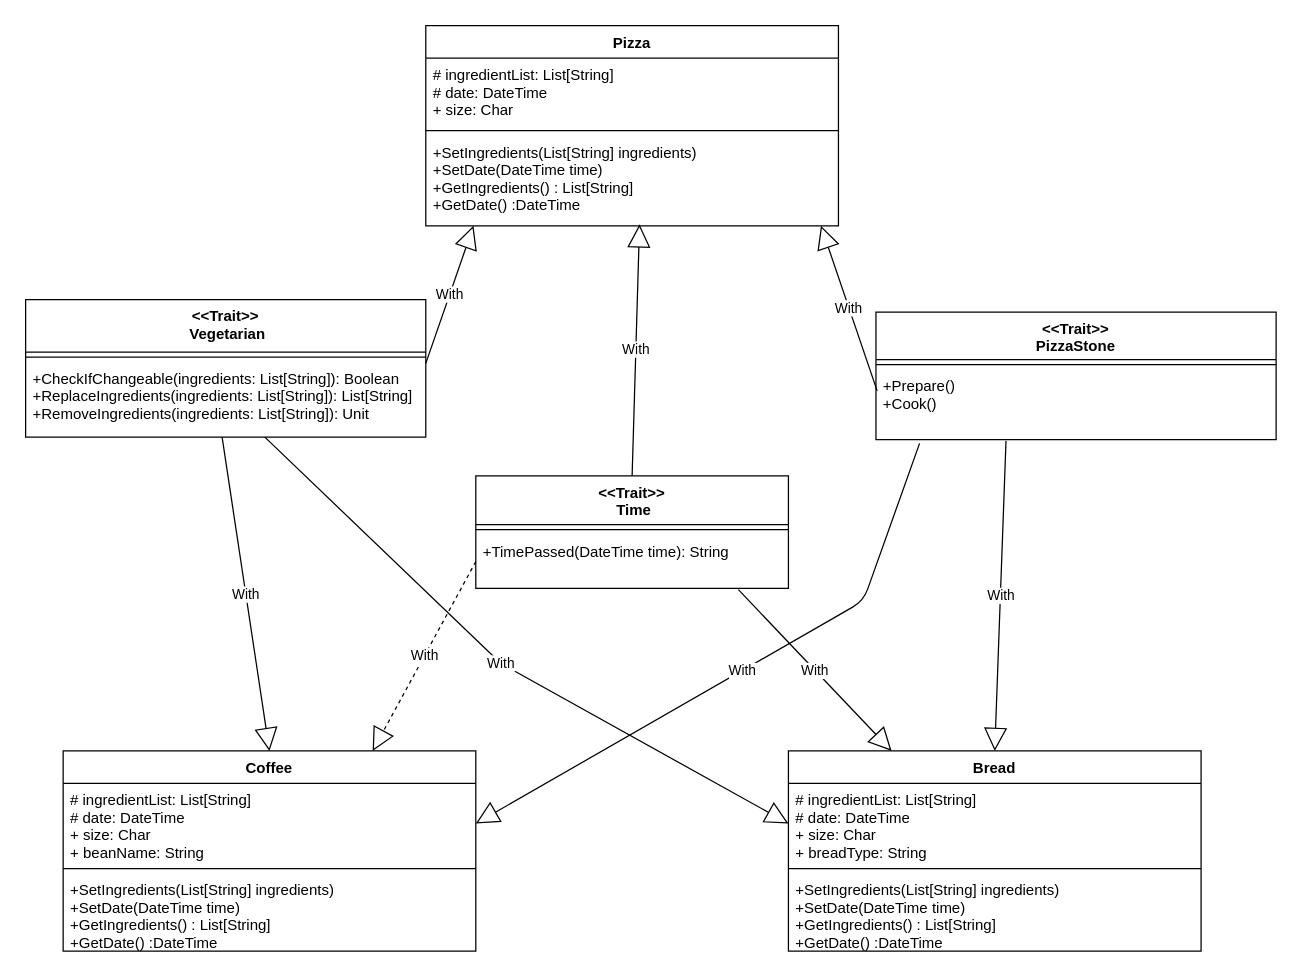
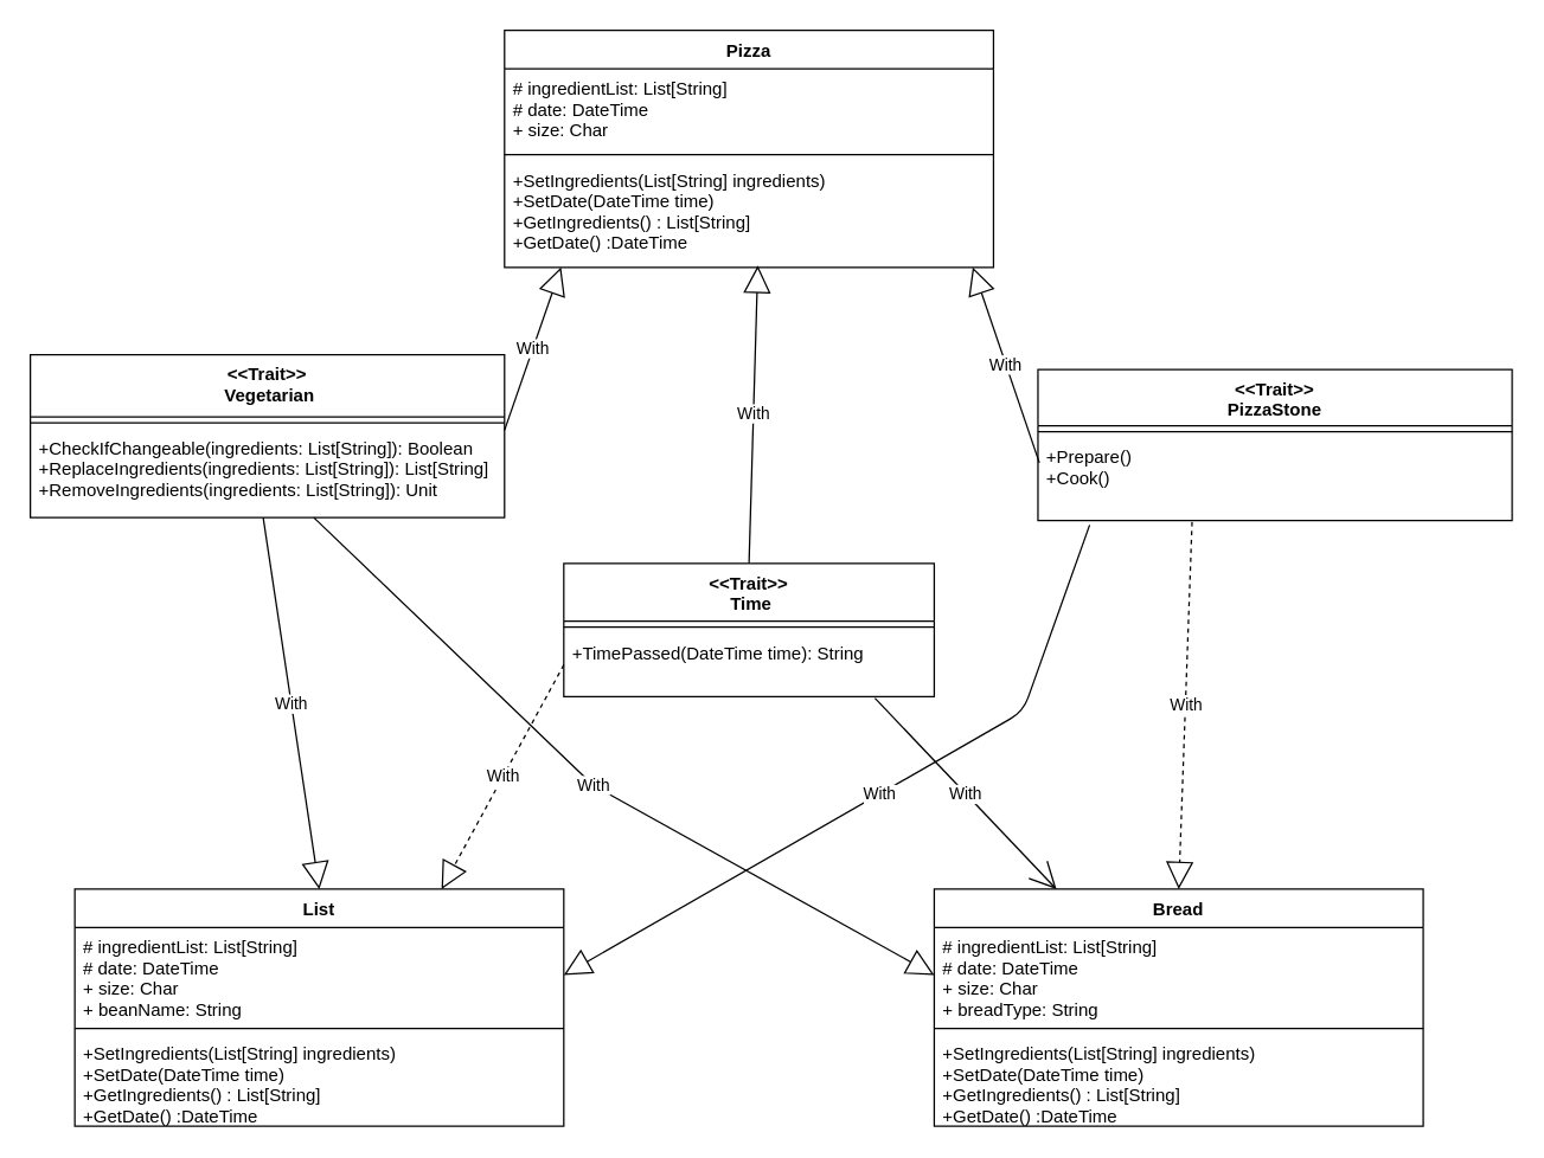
  <mxCell id="0" />
  <mxCell id="1" parent="0" />
  <mxCell id="2" value="With" style="endArrow=block;endSize=16;endFill=0;html=1;entryX=0.055;entryY=1.017;entryDx=0;entryDy=0;entryPerimeter=0;exitX=1;exitY=0.017;exitDx=0;exitDy=0;exitPerimeter=0;" parent="1" source="7" edge="1"><mxGeometry width="160" relative="1" as="geometry"><mxPoint x="347.5" y="299" as="sourcePoint" /><mxPoint x="378.15" y="180.054" as="targetPoint" /></mxGeometry></mxCell>
  <mxCell id="3" value="With" style="endArrow=block;endSize=16;endFill=0;html=1;exitX=0.5;exitY=0;exitDx=0;exitDy=0;entryX=0.518;entryY=0.984;entryDx=0;entryDy=0;entryPerimeter=0;" parent="1" source="8" edge="1" target="17"><mxGeometry width="160" relative="1" as="geometry"><mxPoint x="599.36" y="407.56" as="sourcePoint" /><mxPoint x="474.84" y="179.992" as="targetPoint" /></mxGeometry></mxCell>
  <mxCell id="4" value="With" style="endArrow=block;endSize=16;endFill=0;html=1;entryX=0.897;entryY=1.016;entryDx=0;entryDy=0;exitX=0.003;exitY=0.304;exitDx=0;exitDy=0;exitPerimeter=0;entryPerimeter=0;" parent="1" source="13" edge="1"><mxGeometry width="160" relative="1" as="geometry"><mxPoint x="732.5" y="299" as="sourcePoint" /><mxPoint x="656.01" y="179.992" as="targetPoint" /></mxGeometry></mxCell>
  <mxCell id="5" value="&lt;&lt;Trait&gt;&gt;&#10; Vegetarian" style="swimlane;fontStyle=1;align=center;verticalAlign=top;childLayout=stackLayout;horizontal=1;startSize=42;horizontalStack=0;resizeParent=1;resizeParentMax=0;resizeLast=0;collapsible=1;marginBottom=0;" parent="1" vertex="1"><mxGeometry x="20" y="239" width="320" height="110" as="geometry" /></mxCell>
  <mxCell id="6" value="" style="line;strokeWidth=1;fillColor=none;align=left;verticalAlign=middle;spacingTop=-1;spacingLeft=3;spacingRight=3;rotatable=0;labelPosition=right;points=[];portConstraint=eastwest;" parent="5" vertex="1"><mxGeometry y="42" width="320" height="8" as="geometry" /></mxCell>
  <mxCell id="7" value="+CheckIfChangeable(ingredients: List[String]): Boolean&#10;+ReplaceIngredients(ingredients: List[String]): List[String]&#10;+RemoveIngredients(ingredients: List[String]): Unit" style="text;strokeColor=none;fillColor=none;align=left;verticalAlign=top;spacingLeft=4;spacingRight=4;overflow=hidden;rotatable=0;points=[[0,0.5],[1,0.5]];portConstraint=eastwest;" parent="5" vertex="1"><mxGeometry y="50" width="320" height="60" as="geometry" /></mxCell>
  <mxCell id="8" value="&lt;&lt;Trait&gt;&gt;&#10; Time" style="swimlane;fontStyle=1;align=center;verticalAlign=top;childLayout=stackLayout;horizontal=1;startSize=39;horizontalStack=0;resizeParent=1;resizeParentMax=0;resizeLast=0;collapsible=1;marginBottom=0;" parent="1" vertex="1"><mxGeometry x="380" y="380" width="250" height="90" as="geometry" /></mxCell>
  <mxCell id="9" value="" style="line;strokeWidth=1;fillColor=none;align=left;verticalAlign=middle;spacingTop=-1;spacingLeft=3;spacingRight=3;rotatable=0;labelPosition=right;points=[];portConstraint=eastwest;" parent="8" vertex="1"><mxGeometry y="39" width="250" height="8" as="geometry" /></mxCell>
  <mxCell id="10" value="+TimePassed(DateTime time): String" style="text;strokeColor=none;fillColor=none;align=left;verticalAlign=top;spacingLeft=4;spacingRight=4;overflow=hidden;rotatable=0;points=[[0,0.5],[1,0.5]];portConstraint=eastwest;" parent="8" vertex="1"><mxGeometry y="47" width="250" height="43" as="geometry" /></mxCell>
  <mxCell id="11" value="&lt;&lt;Trait&gt;&gt;&#10;PizzaStone" style="swimlane;fontStyle=1;align=center;verticalAlign=top;childLayout=stackLayout;horizontal=1;startSize=38;horizontalStack=0;resizeParent=1;resizeParentMax=0;resizeLast=0;collapsible=1;marginBottom=0;" parent="1" vertex="1"><mxGeometry x="700" y="249" width="320" height="102" as="geometry" /></mxCell>
  <mxCell id="12" value="" style="line;strokeWidth=1;fillColor=none;align=left;verticalAlign=middle;spacingTop=-1;spacingLeft=3;spacingRight=3;rotatable=0;labelPosition=right;points=[];portConstraint=eastwest;" parent="11" vertex="1"><mxGeometry y="38" width="320" height="8" as="geometry" /></mxCell>
  <mxCell id="13" value="+Prepare()&#10;+Cook()" style="text;strokeColor=none;fillColor=none;align=left;verticalAlign=top;spacingLeft=4;spacingRight=4;overflow=hidden;rotatable=0;points=[[0,0.5],[1,0.5]];portConstraint=eastwest;" parent="11" vertex="1"><mxGeometry y="46" width="320" height="56" as="geometry" /></mxCell>
  <mxCell id="14" value="Pizza" style="swimlane;fontStyle=1;align=center;verticalAlign=top;childLayout=stackLayout;horizontal=1;startSize=26;horizontalStack=0;resizeParent=1;resizeParentMax=0;resizeLast=0;collapsible=1;marginBottom=0;" vertex="1" parent="1"><mxGeometry x="340" y="20" width="330" height="160" as="geometry" /></mxCell>
  <mxCell id="15" value="# ingredientList: List[String]&#10;# date: DateTime&#10;+ size: Char" style="text;strokeColor=none;fillColor=none;align=left;verticalAlign=top;spacingLeft=4;spacingRight=4;overflow=hidden;rotatable=0;points=[[0,0.5],[1,0.5]];portConstraint=eastwest;" vertex="1" parent="14"><mxGeometry y="26" width="330" height="54" as="geometry" /></mxCell>
  <mxCell id="16" value="" style="line;strokeWidth=1;fillColor=none;align=left;verticalAlign=middle;spacingTop=-1;spacingLeft=3;spacingRight=3;rotatable=0;labelPosition=right;points=[];portConstraint=eastwest;" vertex="1" parent="14"><mxGeometry y="80" width="330" height="8" as="geometry" /></mxCell>
  <mxCell id="17" value="+SetIngredients(List[String] ingredients)&#10;+SetDate(DateTime time)&#10;+GetIngredients() : List[String]&#10;+GetDate() :DateTime" style="text;strokeColor=none;fillColor=none;align=left;verticalAlign=top;spacingLeft=4;spacingRight=4;overflow=hidden;rotatable=0;points=[[0,0.5],[1,0.5]];portConstraint=eastwest;" vertex="1" parent="14"><mxGeometry y="88" width="330" height="72" as="geometry" /></mxCell>
- <mxCell id="18" value="Coffee" style="swimlane;fontStyle=1;align=center;verticalAlign=top;childLayout=stackLayout;horizontal=1;startSize=26;horizontalStack=0;resizeParent=1;resizeParentMax=0;resizeLast=0;collapsible=1;marginBottom=0;" vertex="1" parent="1"><mxGeometry x="50" y="600" width="330" height="160" as="geometry" /></mxCell>
+ <mxCell id="18" value="List" style="swimlane;fontStyle=1;align=center;verticalAlign=top;childLayout=stackLayout;horizontal=1;startSize=26;horizontalStack=0;resizeParent=1;resizeParentMax=0;resizeLast=0;collapsible=1;marginBottom=0;" vertex="1" parent="1"><mxGeometry x="50" y="600" width="330" height="160" as="geometry" /></mxCell>
  <mxCell id="19" value="# ingredientList: List[String]&#10;# date: DateTime&#10;+ size: Char&#10;+ beanName: String" style="text;strokeColor=none;fillColor=none;align=left;verticalAlign=top;spacingLeft=4;spacingRight=4;overflow=hidden;rotatable=0;points=[[0,0.5],[1,0.5]];portConstraint=eastwest;" vertex="1" parent="18"><mxGeometry y="26" width="330" height="64" as="geometry" /></mxCell>
  <mxCell id="20" value="" style="line;strokeWidth=1;fillColor=none;align=left;verticalAlign=middle;spacingTop=-1;spacingLeft=3;spacingRight=3;rotatable=0;labelPosition=right;points=[];portConstraint=eastwest;" vertex="1" parent="18"><mxGeometry y="90" width="330" height="8" as="geometry" /></mxCell>
  <mxCell id="21" value="+SetIngredients(List[String] ingredients)&#10;+SetDate(DateTime time)&#10;+GetIngredients() : List[String]&#10;+GetDate() :DateTime" style="text;strokeColor=none;fillColor=none;align=left;verticalAlign=top;spacingLeft=4;spacingRight=4;overflow=hidden;rotatable=0;points=[[0,0.5],[1,0.5]];portConstraint=eastwest;" vertex="1" parent="18"><mxGeometry y="98" width="330" height="62" as="geometry" /></mxCell>
  <mxCell id="22" value="Bread" style="swimlane;fontStyle=1;align=center;verticalAlign=top;childLayout=stackLayout;horizontal=1;startSize=26;horizontalStack=0;resizeParent=1;resizeParentMax=0;resizeLast=0;collapsible=1;marginBottom=0;" vertex="1" parent="1"><mxGeometry x="630" y="600" width="330" height="160" as="geometry" /></mxCell>
  <mxCell id="23" value="# ingredientList: List[String]&#10;# date: DateTime&#10;+ size: Char&#10;+ breadType: String " style="text;strokeColor=none;fillColor=none;align=left;verticalAlign=top;spacingLeft=4;spacingRight=4;overflow=hidden;rotatable=0;points=[[0,0.5],[1,0.5]];portConstraint=eastwest;" vertex="1" parent="22"><mxGeometry y="26" width="330" height="64" as="geometry" /></mxCell>
  <mxCell id="24" value="" style="line;strokeWidth=1;fillColor=none;align=left;verticalAlign=middle;spacingTop=-1;spacingLeft=3;spacingRight=3;rotatable=0;labelPosition=right;points=[];portConstraint=eastwest;" vertex="1" parent="22"><mxGeometry y="90" width="330" height="8" as="geometry" /></mxCell>
  <mxCell id="25" value="+SetIngredients(List[String] ingredients)&#10;+SetDate(DateTime time)&#10;+GetIngredients() : List[String]&#10;+GetDate() :DateTime" style="text;strokeColor=none;fillColor=none;align=left;verticalAlign=top;spacingLeft=4;spacingRight=4;overflow=hidden;rotatable=0;points=[[0,0.5],[1,0.5]];portConstraint=eastwest;" vertex="1" parent="22"><mxGeometry y="98" width="330" height="62" as="geometry" /></mxCell>
  <mxCell id="26" value="With" style="endArrow=block;endSize=16;endFill=0;html=1;exitX=0.491;exitY=1;exitDx=0;exitDy=0;entryX=0.5;entryY=0;entryDx=0;entryDy=0;exitPerimeter=0;" edge="1" parent="1" source="7" target="18"><mxGeometry width="160" relative="1" as="geometry"><mxPoint x="177" y="552" as="sourcePoint" /><mxPoint x="182.94" y="350.848" as="targetPoint" /></mxGeometry></mxCell>
  <mxCell id="27" value="With" style="endArrow=block;endSize=16;endFill=0;html=1;exitX=0;exitY=0.5;exitDx=0;exitDy=0;entryX=0.75;entryY=0;entryDx=0;entryDy=0;dashed=1;" edge="1" parent="1" source="10" target="18"><mxGeometry width="160" relative="1" as="geometry"><mxPoint x="187.12" y="359" as="sourcePoint" /><mxPoint x="225" y="610" as="targetPoint" /></mxGeometry></mxCell>
  <mxCell id="28" value="With" style="endArrow=block;endSize=16;endFill=0;html=1;exitX=0.109;exitY=1.054;exitDx=0;exitDy=0;entryX=1;entryY=0.5;entryDx=0;entryDy=0;exitPerimeter=0;" edge="1" parent="1" source="13" target="19"><mxGeometry width="160" relative="1" as="geometry"><mxPoint x="390" y="458.5" as="sourcePoint" /><mxPoint x="307.5" y="610" as="targetPoint" /><Array as="points"><mxPoint x="690" y="480" /></Array></mxGeometry></mxCell>
- <mxCell id="29" value="With" style="endArrow=block;endSize=16;endFill=0;html=1;exitX=0.84;exitY=1.023;exitDx=0;exitDy=0;entryX=0.25;entryY=0;entryDx=0;entryDy=0;exitPerimeter=0;" edge="1" parent="1" source="10" target="22"><mxGeometry width="160" relative="1" as="geometry"><mxPoint x="400" y="468.5" as="sourcePoint" /><mxPoint x="317.5" y="620" as="targetPoint" /></mxGeometry></mxCell>
- <mxCell id="30" value="With" style="endArrow=block;endSize=16;endFill=0;html=1;exitX=0.325;exitY=1.018;exitDx=0;exitDy=0;entryX=0.5;entryY=0;entryDx=0;entryDy=0;exitPerimeter=0;" edge="1" parent="1" source="13" target="22"><mxGeometry width="160" relative="1" as="geometry"><mxPoint x="410" y="478.5" as="sourcePoint" /><mxPoint x="327.5" y="630" as="targetPoint" /></mxGeometry></mxCell>
+ <mxCell id="29" value="With" style="endArrow=open;endSize=16;endFill=0;html=1;exitX=0.84;exitY=1.023;exitDx=0;exitDy=0;entryX=0.25;entryY=0;entryDx=0;entryDy=0;exitPerimeter=0;" edge="1" parent="1" source="10" target="22"><mxGeometry width="160" relative="1" as="geometry"><mxPoint x="400" y="468.5" as="sourcePoint" /><mxPoint x="317.5" y="620" as="targetPoint" /></mxGeometry></mxCell>
+ <mxCell id="30" value="With" style="endArrow=block;endSize=16;endFill=0;html=1;exitX=0.325;exitY=1.018;exitDx=0;exitDy=0;entryX=0.5;entryY=0;entryDx=0;entryDy=0;exitPerimeter=0;dashed=1;" edge="1" parent="1" source="13" target="22"><mxGeometry width="160" relative="1" as="geometry"><mxPoint x="410" y="478.5" as="sourcePoint" /><mxPoint x="327.5" y="630" as="targetPoint" /></mxGeometry></mxCell>
  <mxCell id="31" value="With" style="endArrow=block;endSize=16;endFill=0;html=1;entryX=0;entryY=0.5;entryDx=0;entryDy=0;" edge="1" parent="1" source="7" target="23"><mxGeometry width="160" relative="1" as="geometry"><mxPoint x="420" y="488.5" as="sourcePoint" /><mxPoint x="337.5" y="640" as="targetPoint" /><Array as="points"><mxPoint x="400" y="530" /></Array></mxGeometry></mxCell>
